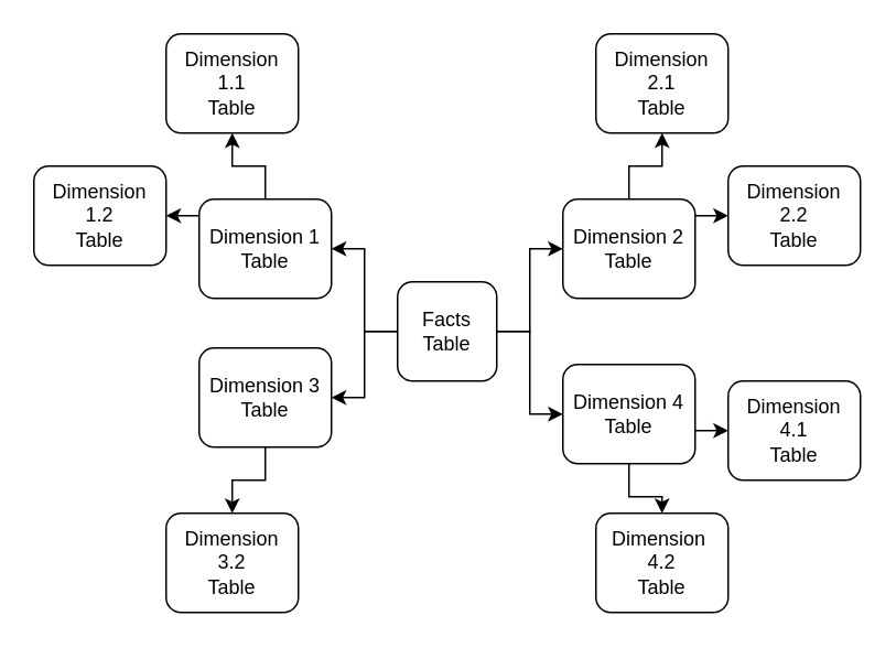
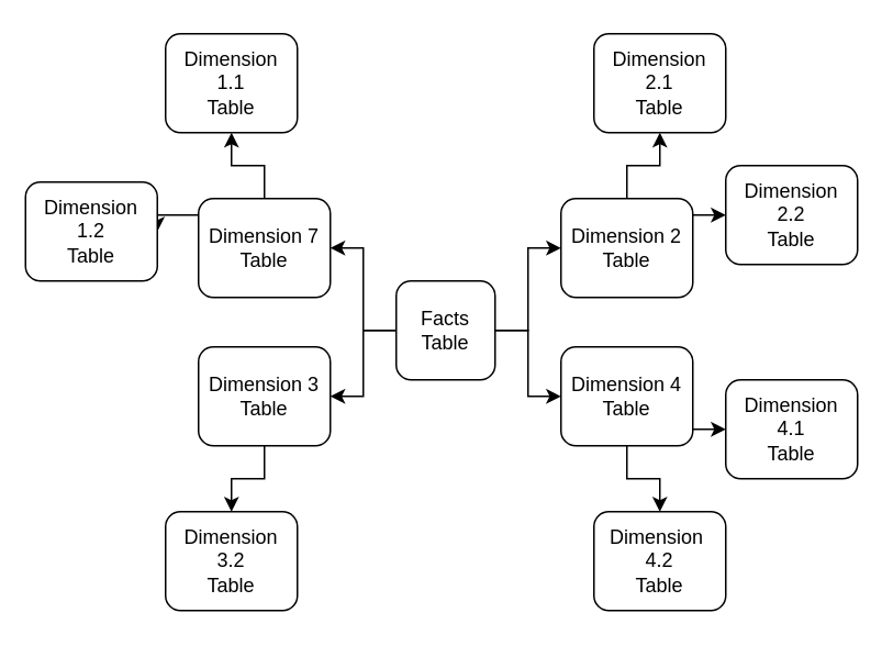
  <mxCell id="0" />
  <mxCell id="1" parent="0" />
  <mxCell id="2" style="edgeStyle=orthogonalEdgeStyle;rounded=0;orthogonalLoop=1;jettySize=auto;html=1;entryX=0;entryY=0.5;entryDx=0;entryDy=0;" edge="1" parent="1" source="6" target="12"><mxGeometry relative="1" as="geometry" /></mxCell>
  <mxCell id="3" style="edgeStyle=orthogonalEdgeStyle;rounded=0;orthogonalLoop=1;jettySize=auto;html=1;entryX=0;entryY=0.5;entryDx=0;entryDy=0;" edge="1" parent="1" source="6" target="9"><mxGeometry relative="1" as="geometry" /></mxCell>
  <mxCell id="4" style="edgeStyle=orthogonalEdgeStyle;rounded=0;orthogonalLoop=1;jettySize=auto;html=1;entryX=1;entryY=0.5;entryDx=0;entryDy=0;" edge="1" parent="1" source="6" target="15"><mxGeometry relative="1" as="geometry" /></mxCell>
  <mxCell id="5" style="edgeStyle=orthogonalEdgeStyle;rounded=0;orthogonalLoop=1;jettySize=auto;html=1;entryX=1;entryY=0.5;entryDx=0;entryDy=0;" edge="1" parent="1" source="6" target="17"><mxGeometry relative="1" as="geometry" /></mxCell>
  <mxCell id="6" value="Facts&lt;br&gt;Table" style="rounded=1;whiteSpace=wrap;html=1;" vertex="1" parent="1"><mxGeometry x="240" y="170" width="60" height="60" as="geometry" /></mxCell>
  <mxCell id="7" style="edgeStyle=orthogonalEdgeStyle;rounded=0;orthogonalLoop=1;jettySize=auto;html=1;entryX=0;entryY=0.5;entryDx=0;entryDy=0;" edge="1" parent="1" source="9" target="23"><mxGeometry relative="1" as="geometry"><Array as="points"><mxPoint x="430" y="130" /><mxPoint x="430" y="130" /></Array></mxGeometry></mxCell>
  <mxCell id="8" style="edgeStyle=orthogonalEdgeStyle;rounded=0;orthogonalLoop=1;jettySize=auto;html=1;entryX=0.5;entryY=1;entryDx=0;entryDy=0;" edge="1" parent="1" source="9" target="24"><mxGeometry relative="1" as="geometry" /></mxCell>
  <mxCell id="9" value="Dimension 2&lt;br&gt;Table" style="rounded=1;whiteSpace=wrap;html=1;" vertex="1" parent="1"><mxGeometry x="340" y="120" width="80" height="60" as="geometry" /></mxCell>
  <mxCell id="10" style="edgeStyle=orthogonalEdgeStyle;rounded=0;orthogonalLoop=1;jettySize=auto;html=1;entryX=0.5;entryY=0;entryDx=0;entryDy=0;" edge="1" parent="1" source="12" target="21"><mxGeometry relative="1" as="geometry" /></mxCell>
  <mxCell id="11" style="edgeStyle=orthogonalEdgeStyle;rounded=0;orthogonalLoop=1;jettySize=auto;html=1;entryX=0;entryY=0.5;entryDx=0;entryDy=0;" edge="1" parent="1" source="12" target="22"><mxGeometry relative="1" as="geometry"><Array as="points"><mxPoint x="430" y="260" /><mxPoint x="430" y="260" /></Array></mxGeometry></mxCell>
- <mxCell id="12" value="Dimension 4&lt;br&gt;Table" style="rounded=1;whiteSpace=wrap;html=1;" vertex="1" parent="1"><mxGeometry x="340" y="220" width="80" height="60" as="geometry" /></mxCell>
+ <mxCell id="12" value="Dimension 4&lt;br&gt;Table" style="rounded=1;whiteSpace=wrap;html=1;" vertex="1" parent="1"><mxGeometry x="340" y="210" width="80" height="60" as="geometry" /></mxCell>
  <mxCell id="13" style="edgeStyle=orthogonalEdgeStyle;rounded=0;orthogonalLoop=1;jettySize=auto;html=1;entryX=0.5;entryY=1;entryDx=0;entryDy=0;" edge="1" parent="1" source="15" target="18"><mxGeometry relative="1" as="geometry" /></mxCell>
  <mxCell id="14" style="edgeStyle=orthogonalEdgeStyle;rounded=0;orthogonalLoop=1;jettySize=auto;html=1;entryX=1;entryY=0.5;entryDx=0;entryDy=0;" edge="1" parent="1" source="15" target="19"><mxGeometry relative="1" as="geometry"><Array as="points"><mxPoint x="110" y="130" /><mxPoint x="110" y="130" /></Array></mxGeometry></mxCell>
- <mxCell id="15" value="Dimension 1&lt;br&gt;Table" style="rounded=1;whiteSpace=wrap;html=1;" vertex="1" parent="1"><mxGeometry x="120" y="120" width="80" height="60" as="geometry" /></mxCell>
+ <mxCell id="15" value="Dimension 7&lt;br&gt;Table" style="rounded=1;whiteSpace=wrap;html=1;" vertex="1" parent="1"><mxGeometry x="120" y="120" width="80" height="60" as="geometry" /></mxCell>
  <mxCell id="16" style="edgeStyle=orthogonalEdgeStyle;rounded=0;orthogonalLoop=1;jettySize=auto;html=1;entryX=0.5;entryY=0;entryDx=0;entryDy=0;" edge="1" parent="1" source="17" target="20"><mxGeometry relative="1" as="geometry" /></mxCell>
  <mxCell id="17" value="Dimension 3&lt;br&gt;Table" style="rounded=1;whiteSpace=wrap;html=1;" vertex="1" parent="1"><mxGeometry x="120" y="210" width="80" height="60" as="geometry" /></mxCell>
  <mxCell id="18" value="Dimension&lt;div&gt;1.1&lt;br&gt;Table&lt;/div&gt;" style="rounded=1;whiteSpace=wrap;html=1;" vertex="1" parent="1"><mxGeometry x="100" y="20" width="80" height="60" as="geometry" /></mxCell>
- <mxCell id="19" value="Dimension&lt;div&gt;1.2&lt;br&gt;Table&lt;/div&gt;" style="rounded=1;whiteSpace=wrap;html=1;" vertex="1" parent="1"><mxGeometry x="20" y="100" width="80" height="60" as="geometry" /></mxCell>
+ <mxCell id="19" value="Dimension&lt;div&gt;1.2&lt;br&gt;Table&lt;/div&gt;" style="rounded=1;whiteSpace=wrap;html=1;" vertex="1" parent="1"><mxGeometry x="15" y="110" width="80" height="60" as="geometry" /></mxCell>
  <mxCell id="20" value="Dimension&lt;br&gt;3.2&lt;br&gt;Table" style="rounded=1;whiteSpace=wrap;html=1;" vertex="1" parent="1"><mxGeometry x="100" y="310" width="80" height="60" as="geometry" /></mxCell>
  <mxCell id="21" value="Dimension&amp;nbsp;&lt;br&gt;4.2&lt;br&gt;Table" style="rounded=1;whiteSpace=wrap;html=1;" vertex="1" parent="1"><mxGeometry x="360" y="310" width="80" height="60" as="geometry" /></mxCell>
  <mxCell id="22" value="Dimension&lt;div&gt;4.1&lt;br&gt;Table&lt;/div&gt;" style="rounded=1;whiteSpace=wrap;html=1;" vertex="1" parent="1"><mxGeometry x="440" y="230" width="80" height="60" as="geometry" /></mxCell>
  <mxCell id="23" value="Dimension&lt;br&gt;2.2&lt;br&gt;Table" style="rounded=1;whiteSpace=wrap;html=1;" vertex="1" parent="1"><mxGeometry x="440" y="100" width="80" height="60" as="geometry" /></mxCell>
  <mxCell id="24" value="Dimension&lt;br&gt;2.1&lt;br&gt;Table" style="rounded=1;whiteSpace=wrap;html=1;" vertex="1" parent="1"><mxGeometry x="360" y="20" width="80" height="60" as="geometry" /></mxCell>
